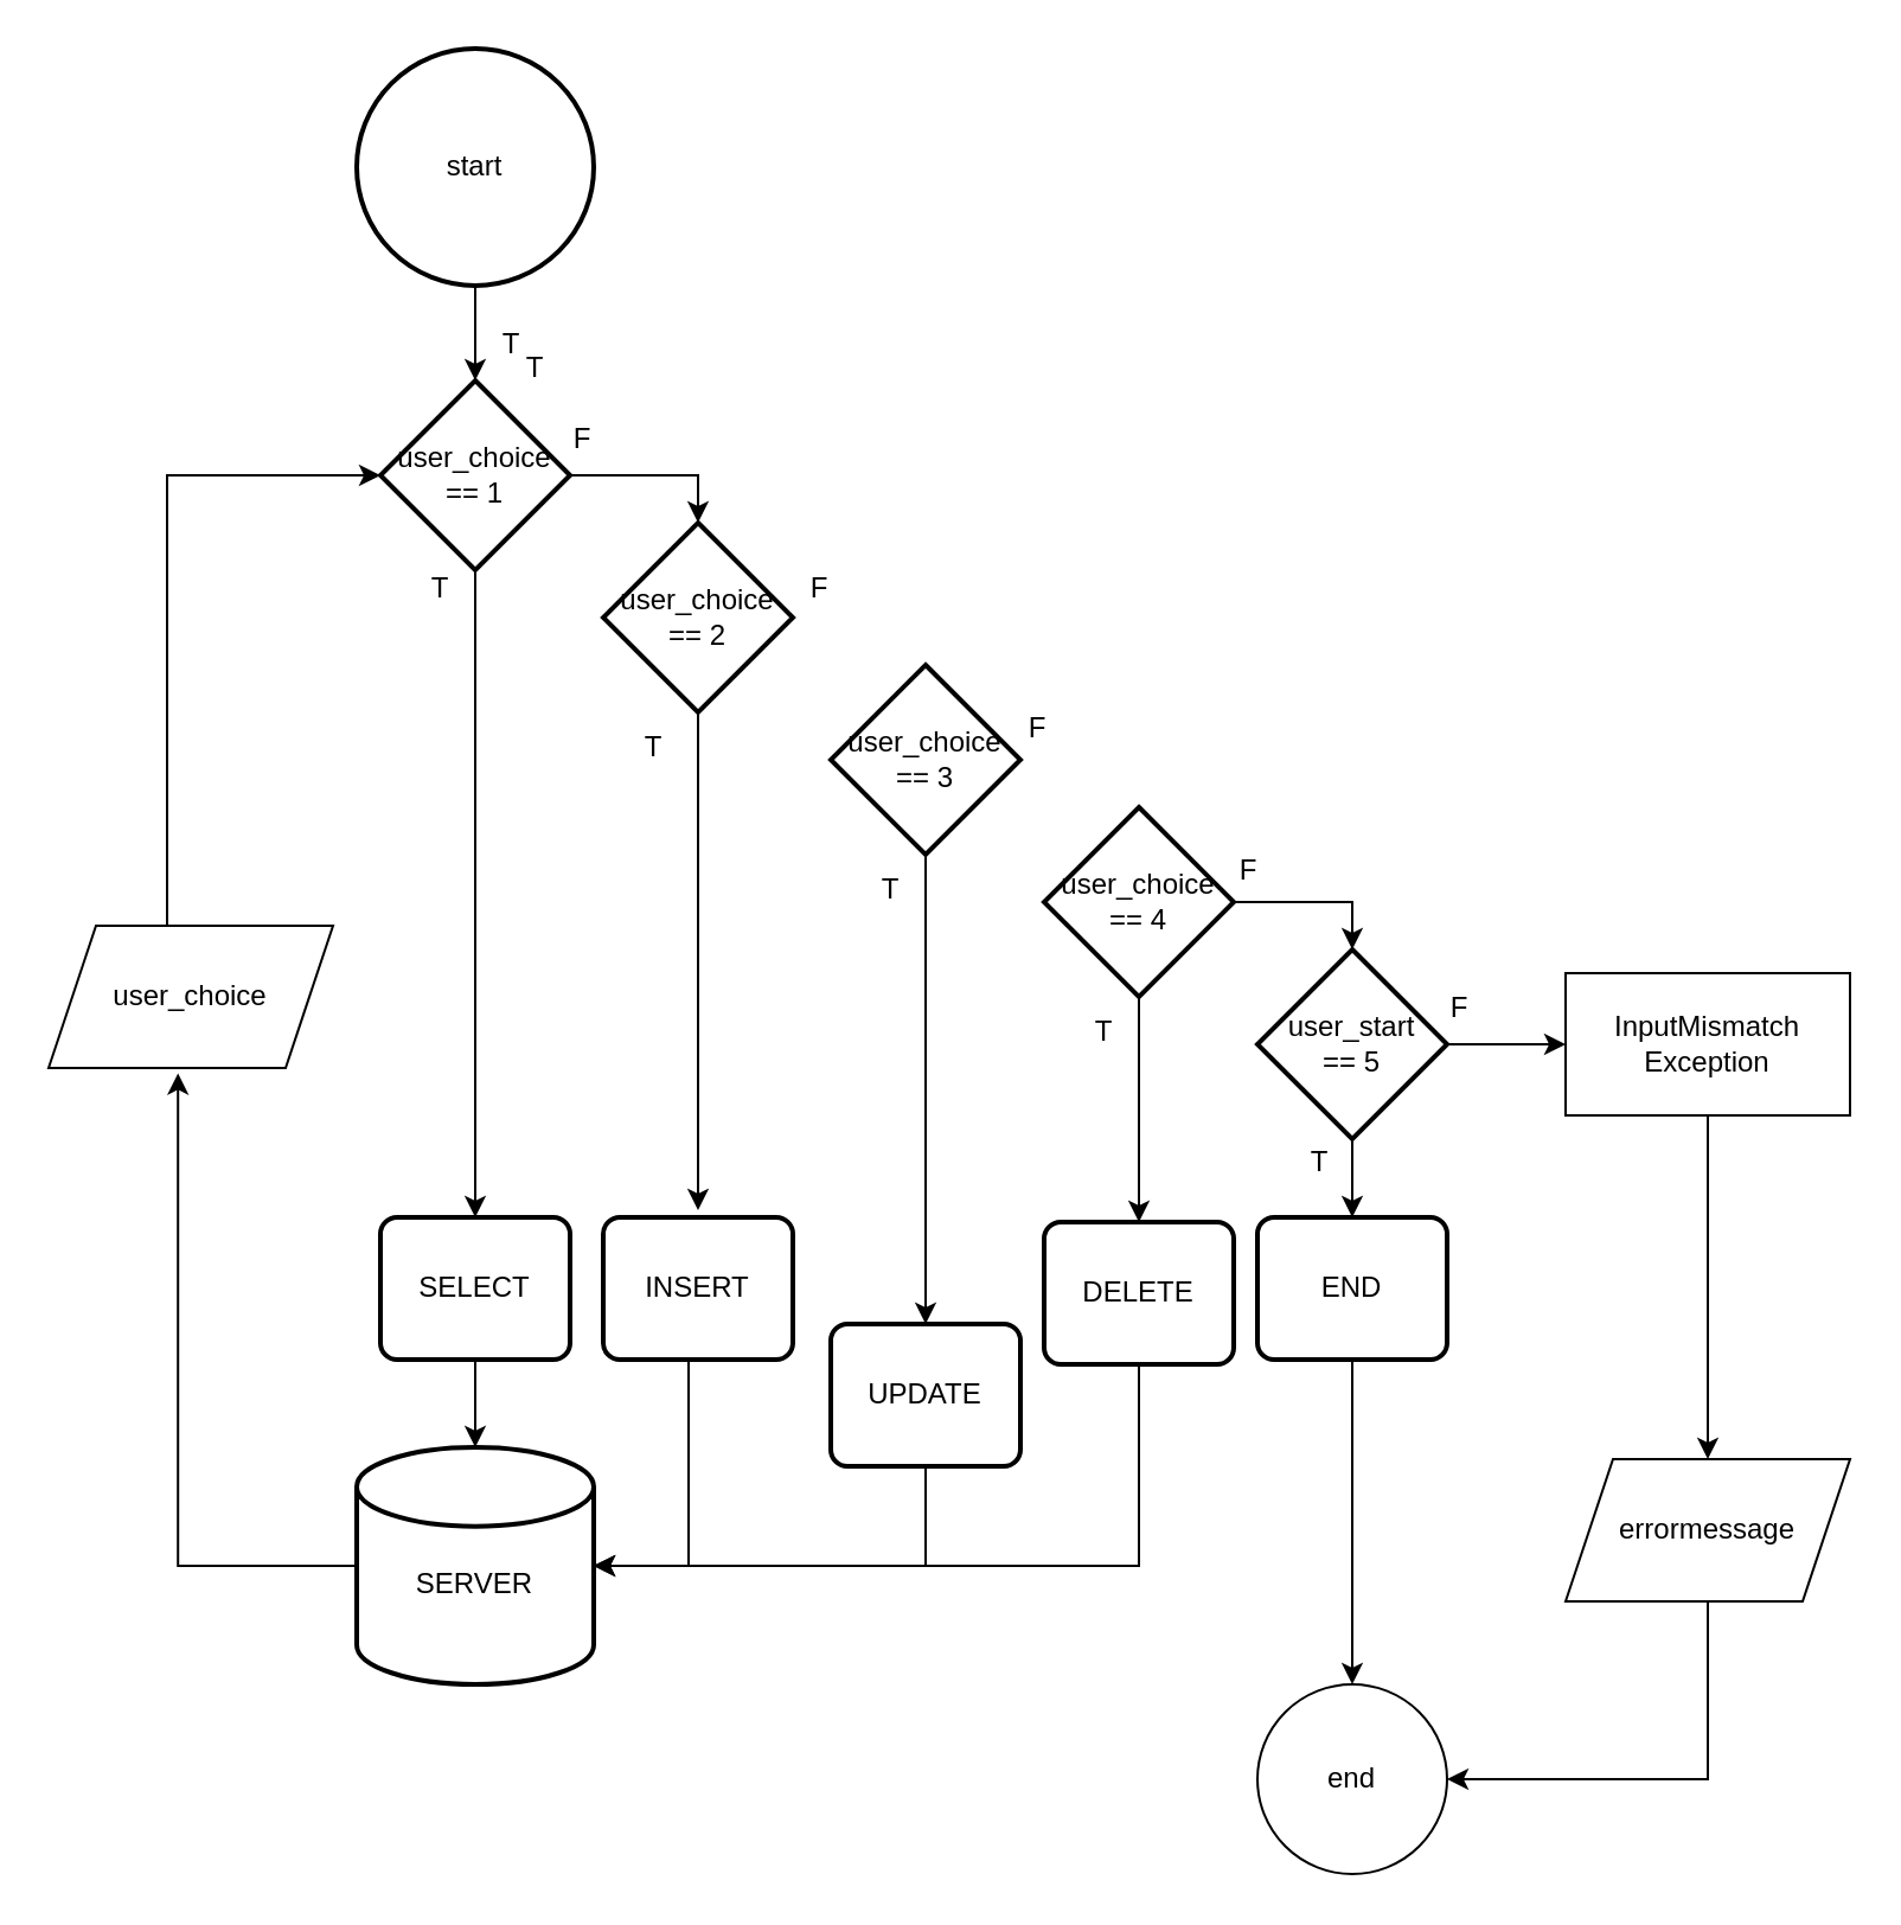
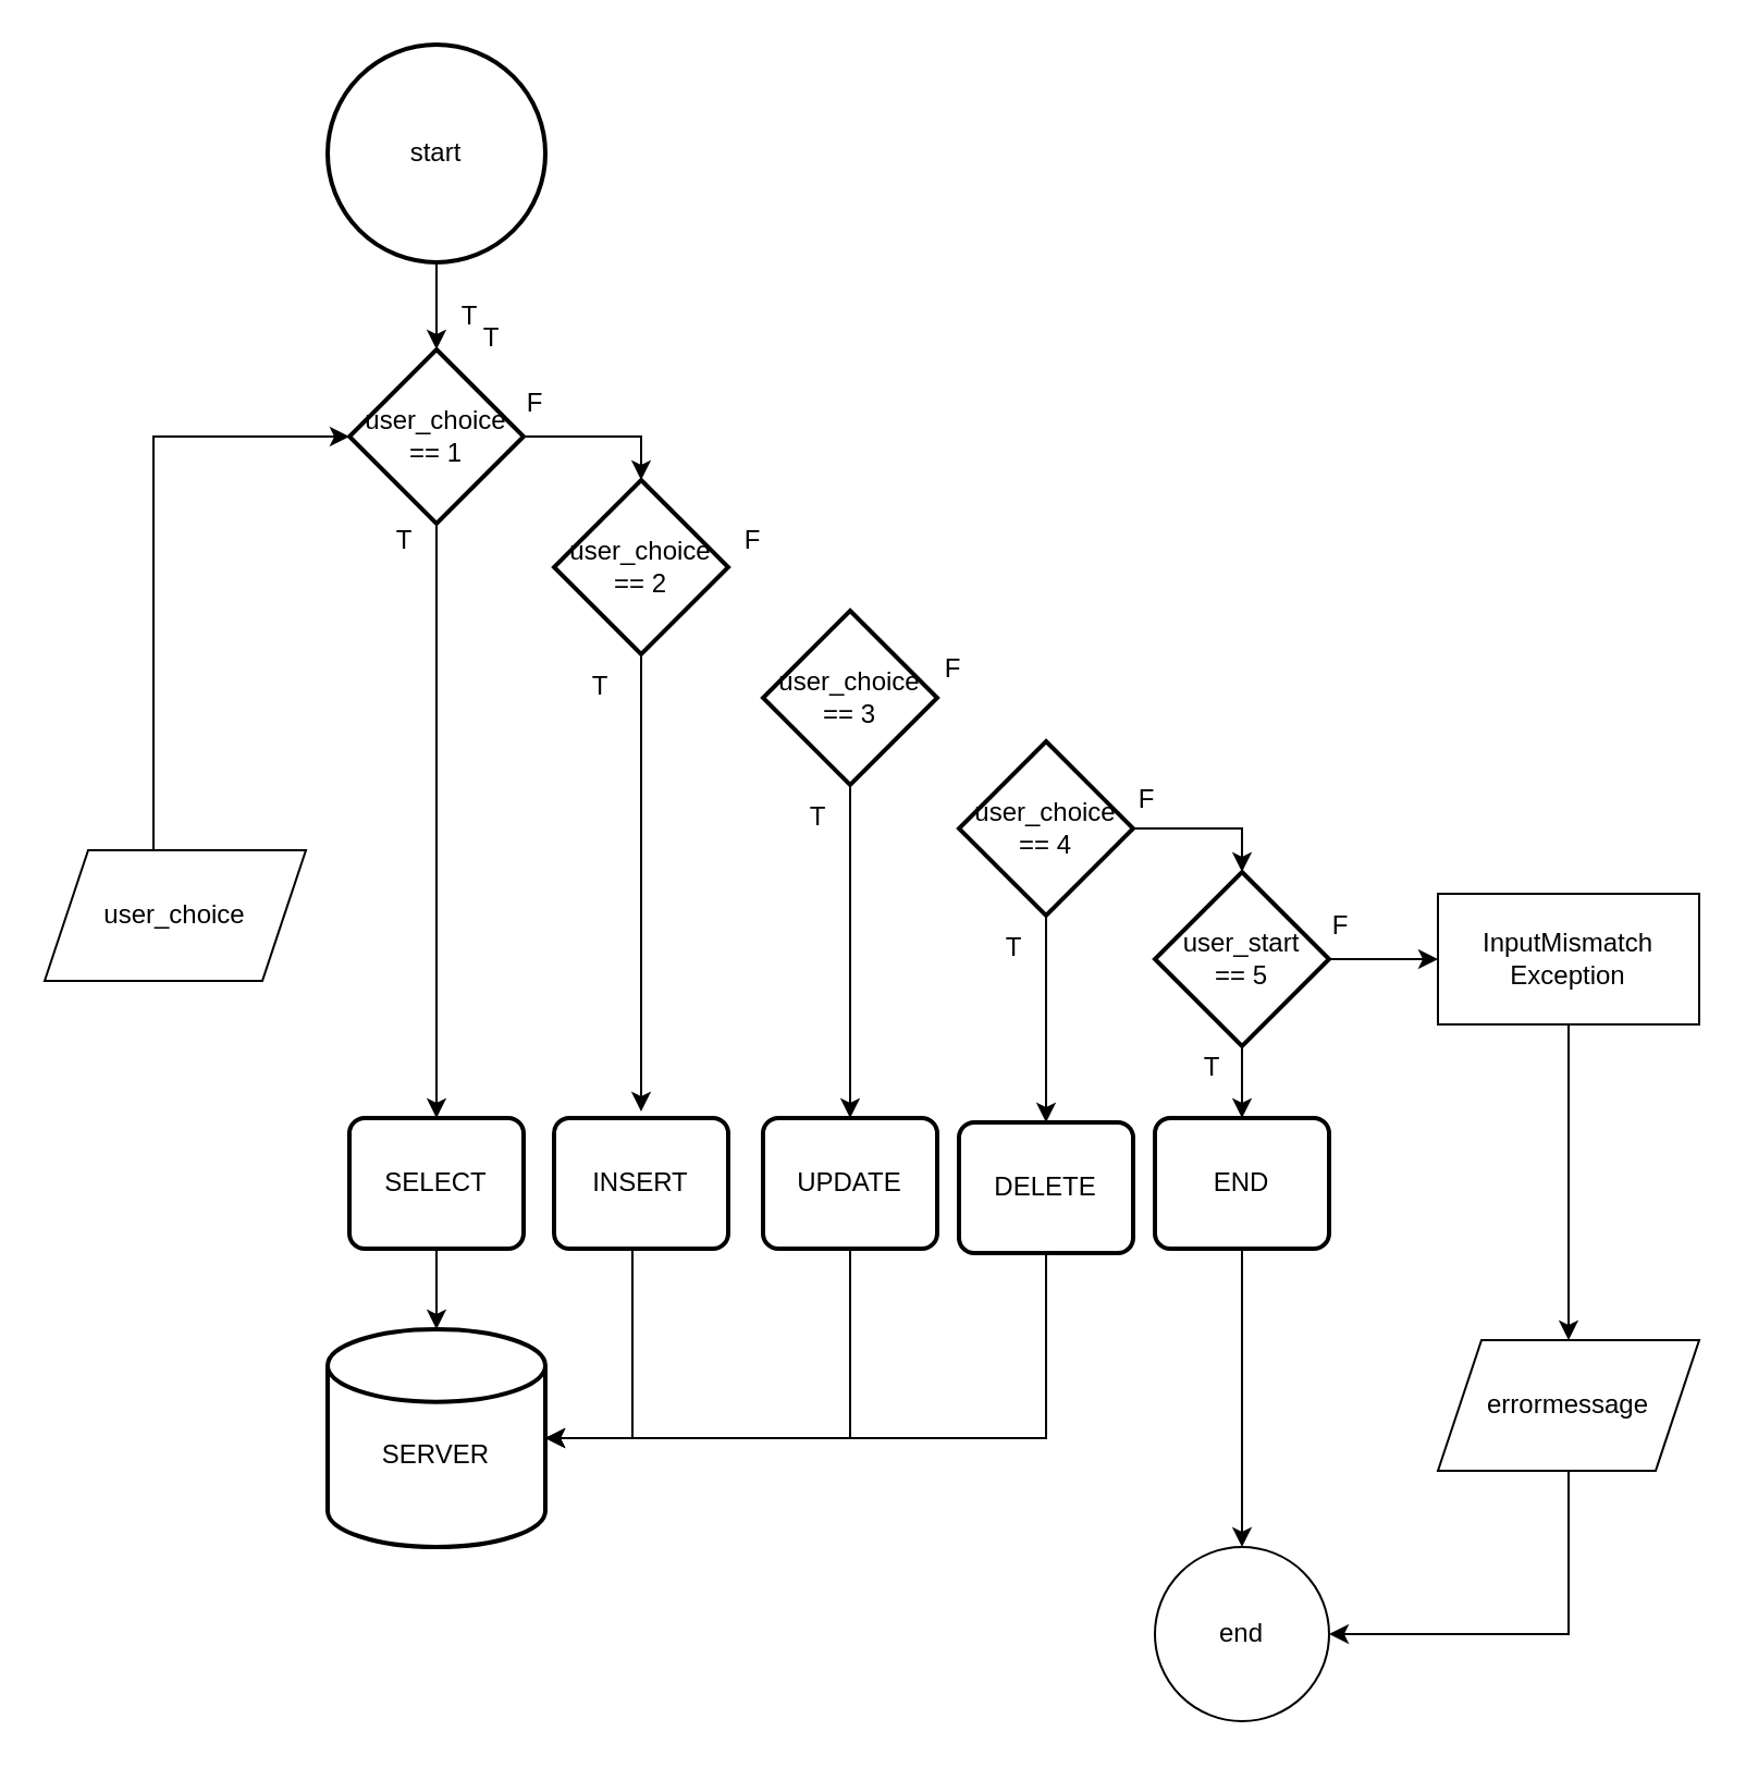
  <mxCell id="0" />
  <mxCell id="1" parent="0" />
  <mxCell id="2" style="edgeStyle=orthogonalEdgeStyle;rounded=0;orthogonalLoop=1;jettySize=auto;html=1;entryX=0.5;entryY=0;entryDx=0;entryDy=0;entryPerimeter=0;" edge="1" parent="1" source="3" target="6"><mxGeometry relative="1" as="geometry" /></mxCell>
  <mxCell id="3" value="start" style="strokeWidth=2;html=1;shape=mxgraph.flowchart.start_2;whiteSpace=wrap;" vertex="1" parent="1"><mxGeometry x="150" y="20" width="100" height="100" as="geometry" /></mxCell>
  <mxCell id="4" style="edgeStyle=orthogonalEdgeStyle;rounded=0;orthogonalLoop=1;jettySize=auto;html=1;entryX=0.5;entryY=0;entryDx=0;entryDy=0;entryPerimeter=0;" edge="1" parent="1" source="6" target="20"><mxGeometry relative="1" as="geometry" /></mxCell>
  <mxCell id="5" style="edgeStyle=orthogonalEdgeStyle;rounded=0;orthogonalLoop=1;jettySize=auto;html=1;entryX=0.5;entryY=0;entryDx=0;entryDy=0;" edge="1" parent="1" source="6" target="10"><mxGeometry relative="1" as="geometry" /></mxCell>
  <mxCell id="6" value="user_choice&lt;br&gt;== 1" style="strokeWidth=2;html=1;shape=mxgraph.flowchart.decision;whiteSpace=wrap;" vertex="1" parent="1"><mxGeometry x="160" y="160" width="80" height="80" as="geometry" /></mxCell>
- <mxCell id="7" style="edgeStyle=orthogonalEdgeStyle;rounded=0;orthogonalLoop=1;jettySize=auto;html=1;entryX=0.455;entryY=1.037;entryDx=0;entryDy=0;entryPerimeter=0;" edge="1" parent="1" source="8" target="30"><mxGeometry relative="1" as="geometry" /></mxCell>
  <mxCell id="8" value="&lt;br&gt;SERVER" style="strokeWidth=2;html=1;shape=mxgraph.flowchart.database;whiteSpace=wrap;" vertex="1" parent="1"><mxGeometry x="150" y="610" width="100" height="100" as="geometry" /></mxCell>
  <mxCell id="9" style="edgeStyle=orthogonalEdgeStyle;rounded=0;orthogonalLoop=1;jettySize=auto;html=1;entryX=0.5;entryY=0;entryDx=0;entryDy=0;entryPerimeter=0;" edge="1" parent="1" source="10" target="8"><mxGeometry relative="1" as="geometry" /></mxCell>
  <mxCell id="10" value="SELECT" style="rounded=1;whiteSpace=wrap;html=1;absoluteArcSize=1;arcSize=14;strokeWidth=2;" vertex="1" parent="1"><mxGeometry x="160" y="513" width="80" height="60" as="geometry" /></mxCell>
  <mxCell id="11" style="edgeStyle=orthogonalEdgeStyle;rounded=0;orthogonalLoop=1;jettySize=auto;html=1;entryX=1;entryY=0.5;entryDx=0;entryDy=0;entryPerimeter=0;" edge="1" parent="1" source="12" target="8"><mxGeometry relative="1" as="geometry"><Array as="points"><mxPoint x="290" y="660" /></Array></mxGeometry></mxCell>
  <mxCell id="12" value="INSERT" style="rounded=1;whiteSpace=wrap;html=1;absoluteArcSize=1;arcSize=14;strokeWidth=2;" vertex="1" parent="1"><mxGeometry x="254" y="513" width="80" height="60" as="geometry" /></mxCell>
  <mxCell id="13" style="edgeStyle=orthogonalEdgeStyle;rounded=0;orthogonalLoop=1;jettySize=auto;html=1;entryX=1;entryY=0.5;entryDx=0;entryDy=0;entryPerimeter=0;" edge="1" parent="1" source="14" target="8"><mxGeometry relative="1" as="geometry"><Array as="points"><mxPoint x="390" y="660" /></Array></mxGeometry></mxCell>
- <mxCell id="14" value="UPDATE" style="rounded=1;whiteSpace=wrap;html=1;absoluteArcSize=1;arcSize=14;strokeWidth=2;" vertex="1" parent="1"><mxGeometry x="350" y="558" width="80" height="60" as="geometry" /></mxCell>
+ <mxCell id="14" value="UPDATE" style="rounded=1;whiteSpace=wrap;html=1;absoluteArcSize=1;arcSize=14;strokeWidth=2;" vertex="1" parent="1"><mxGeometry x="350" y="513" width="80" height="60" as="geometry" /></mxCell>
  <mxCell id="15" style="edgeStyle=orthogonalEdgeStyle;rounded=0;orthogonalLoop=1;jettySize=auto;html=1;entryX=1;entryY=0.5;entryDx=0;entryDy=0;entryPerimeter=0;" edge="1" parent="1" source="16" target="8"><mxGeometry relative="1" as="geometry"><Array as="points"><mxPoint x="480" y="660" /></Array></mxGeometry></mxCell>
  <mxCell id="16" value="DELETE" style="rounded=1;whiteSpace=wrap;html=1;absoluteArcSize=1;arcSize=14;strokeWidth=2;" vertex="1" parent="1"><mxGeometry x="440" y="515" width="80" height="60" as="geometry" /></mxCell>
  <mxCell id="17" style="edgeStyle=orthogonalEdgeStyle;rounded=0;orthogonalLoop=1;jettySize=auto;html=1;entryX=0.5;entryY=0;entryDx=0;entryDy=0;" edge="1" parent="1" source="18" target="45"><mxGeometry relative="1" as="geometry" /></mxCell>
  <mxCell id="18" value="END" style="rounded=1;whiteSpace=wrap;html=1;absoluteArcSize=1;arcSize=14;strokeWidth=2;" vertex="1" parent="1"><mxGeometry x="530" y="513" width="80" height="60" as="geometry" /></mxCell>
  <mxCell id="19" style="edgeStyle=orthogonalEdgeStyle;rounded=0;orthogonalLoop=1;jettySize=auto;html=1;" edge="1" parent="1" source="20"><mxGeometry relative="1" as="geometry"><mxPoint x="294" y="510" as="targetPoint" /></mxGeometry></mxCell>
  <mxCell id="20" value="user_choice&lt;br&gt;== 2" style="strokeWidth=2;html=1;shape=mxgraph.flowchart.decision;whiteSpace=wrap;" vertex="1" parent="1"><mxGeometry x="254" y="220" width="80" height="80" as="geometry" /></mxCell>
  <mxCell id="21" style="edgeStyle=orthogonalEdgeStyle;rounded=0;orthogonalLoop=1;jettySize=auto;html=1;entryX=0.5;entryY=0;entryDx=0;entryDy=0;entryPerimeter=0;exitX=1;exitY=0.5;exitDx=0;exitDy=0;exitPerimeter=0;" edge="1" parent="1" source="23" target="28"><mxGeometry relative="1" as="geometry"><mxPoint x="534" y="366" as="sourcePoint" /><Array as="points"><mxPoint x="570" y="380" /></Array></mxGeometry></mxCell>
  <mxCell id="22" style="edgeStyle=orthogonalEdgeStyle;rounded=0;orthogonalLoop=1;jettySize=auto;html=1;entryX=0.5;entryY=0;entryDx=0;entryDy=0;" edge="1" parent="1" source="23" target="16"><mxGeometry relative="1" as="geometry" /></mxCell>
  <mxCell id="23" value="user_choice&lt;br&gt;== 4" style="strokeWidth=2;html=1;shape=mxgraph.flowchart.decision;whiteSpace=wrap;" vertex="1" parent="1"><mxGeometry x="440" y="340" width="80" height="80" as="geometry" /></mxCell>
  <mxCell id="24" style="edgeStyle=orthogonalEdgeStyle;rounded=0;orthogonalLoop=1;jettySize=auto;html=1;entryX=0.5;entryY=0;entryDx=0;entryDy=0;" edge="1" parent="1" source="25" target="14"><mxGeometry relative="1" as="geometry" /></mxCell>
  <mxCell id="25" value="user_choice&lt;br&gt;== 3" style="strokeWidth=2;html=1;shape=mxgraph.flowchart.decision;whiteSpace=wrap;" vertex="1" parent="1"><mxGeometry x="350" y="280" width="80" height="80" as="geometry" /></mxCell>
  <mxCell id="26" style="edgeStyle=orthogonalEdgeStyle;rounded=0;orthogonalLoop=1;jettySize=auto;html=1;entryX=0.5;entryY=0;entryDx=0;entryDy=0;" edge="1" parent="1" source="28" target="18"><mxGeometry relative="1" as="geometry" /></mxCell>
  <mxCell id="27" style="edgeStyle=orthogonalEdgeStyle;rounded=0;orthogonalLoop=1;jettySize=auto;html=1;entryX=0;entryY=0.5;entryDx=0;entryDy=0;" edge="1" parent="1" source="28" target="44"><mxGeometry relative="1" as="geometry" /></mxCell>
  <mxCell id="28" value="user_start&lt;br&gt;== 5" style="strokeWidth=2;html=1;shape=mxgraph.flowchart.decision;whiteSpace=wrap;" vertex="1" parent="1"><mxGeometry x="530" y="400" width="80" height="80" as="geometry" /></mxCell>
  <mxCell id="29" style="edgeStyle=orthogonalEdgeStyle;rounded=0;orthogonalLoop=1;jettySize=auto;html=1;entryX=0;entryY=0.5;entryDx=0;entryDy=0;entryPerimeter=0;" edge="1" parent="1" source="30" target="6"><mxGeometry relative="1" as="geometry"><Array as="points"><mxPoint x="70" y="200" /></Array></mxGeometry></mxCell>
  <mxCell id="30" value="user_choice" style="shape=parallelogram;perimeter=parallelogramPerimeter;whiteSpace=wrap;html=1;fixedSize=1;" vertex="1" parent="1"><mxGeometry x="20" y="390" width="120" height="60" as="geometry" /></mxCell>
  <mxCell id="31" value="T" style="text;html=1;align=center;verticalAlign=middle;resizable=0;points=[];autosize=1;strokeColor=none;fillColor=none;" vertex="1" parent="1"><mxGeometry x="200" y="130" width="30" height="30" as="geometry" /></mxCell>
  <mxCell id="32" value="T" style="text;html=1;align=center;verticalAlign=middle;resizable=0;points=[];autosize=1;strokeColor=none;fillColor=none;" vertex="1" parent="1"><mxGeometry x="210" y="140" width="30" height="30" as="geometry" /></mxCell>
  <mxCell id="33" value="F" style="text;html=1;align=center;verticalAlign=middle;resizable=0;points=[];autosize=1;strokeColor=none;fillColor=none;" vertex="1" parent="1"><mxGeometry x="330" y="233" width="30" height="30" as="geometry" /></mxCell>
  <mxCell id="34" value="T" style="text;html=1;align=center;verticalAlign=middle;resizable=0;points=[];autosize=1;strokeColor=none;fillColor=none;" vertex="1" parent="1"><mxGeometry x="541" y="475" width="30" height="30" as="geometry" /></mxCell>
  <mxCell id="35" value="T" style="text;html=1;align=center;verticalAlign=middle;resizable=0;points=[];autosize=1;strokeColor=none;fillColor=none;" vertex="1" parent="1"><mxGeometry x="450" y="420" width="30" height="30" as="geometry" /></mxCell>
  <mxCell id="36" value="T" style="text;html=1;align=center;verticalAlign=middle;resizable=0;points=[];autosize=1;strokeColor=none;fillColor=none;" vertex="1" parent="1"><mxGeometry x="360" y="360" width="30" height="30" as="geometry" /></mxCell>
  <mxCell id="37" value="T" style="text;html=1;align=center;verticalAlign=middle;resizable=0;points=[];autosize=1;strokeColor=none;fillColor=none;" vertex="1" parent="1"><mxGeometry x="260" y="300" width="30" height="30" as="geometry" /></mxCell>
  <mxCell id="38" value="T" style="text;html=1;align=center;verticalAlign=middle;resizable=0;points=[];autosize=1;strokeColor=none;fillColor=none;" vertex="1" parent="1"><mxGeometry x="170" y="233" width="30" height="30" as="geometry" /></mxCell>
  <mxCell id="39" value="F" style="text;html=1;align=center;verticalAlign=middle;resizable=0;points=[];autosize=1;strokeColor=none;fillColor=none;" vertex="1" parent="1"><mxGeometry x="230" y="170" width="30" height="30" as="geometry" /></mxCell>
  <mxCell id="40" value="F" style="text;html=1;align=center;verticalAlign=middle;resizable=0;points=[];autosize=1;strokeColor=none;fillColor=none;" vertex="1" parent="1"><mxGeometry x="511" y="352" width="30" height="30" as="geometry" /></mxCell>
  <mxCell id="41" value="F" style="text;html=1;align=center;verticalAlign=middle;resizable=0;points=[];autosize=1;strokeColor=none;fillColor=none;" vertex="1" parent="1"><mxGeometry x="600" y="410" width="30" height="30" as="geometry" /></mxCell>
  <mxCell id="42" value="F" style="text;html=1;align=center;verticalAlign=middle;resizable=0;points=[];autosize=1;strokeColor=none;fillColor=none;" vertex="1" parent="1"><mxGeometry x="422" y="292" width="30" height="30" as="geometry" /></mxCell>
  <mxCell id="43" style="edgeStyle=orthogonalEdgeStyle;rounded=0;orthogonalLoop=1;jettySize=auto;html=1;entryX=0.5;entryY=0;entryDx=0;entryDy=0;" edge="1" parent="1" source="44" target="47"><mxGeometry relative="1" as="geometry" /></mxCell>
  <mxCell id="44" value="InputMismatch&lt;br&gt;Exception" style="rounded=0;whiteSpace=wrap;html=1;" vertex="1" parent="1"><mxGeometry x="660" y="410" width="120" height="60" as="geometry" /></mxCell>
  <mxCell id="45" value="end" style="ellipse;whiteSpace=wrap;html=1;aspect=fixed;" vertex="1" parent="1"><mxGeometry x="530" y="710" width="80" height="80" as="geometry" /></mxCell>
  <mxCell id="46" style="edgeStyle=orthogonalEdgeStyle;rounded=0;orthogonalLoop=1;jettySize=auto;html=1;entryX=1;entryY=0.5;entryDx=0;entryDy=0;" edge="1" parent="1" source="47" target="45"><mxGeometry relative="1" as="geometry"><Array as="points"><mxPoint x="720" y="750" /></Array></mxGeometry></mxCell>
  <mxCell id="47" value="errormessage" style="shape=parallelogram;perimeter=parallelogramPerimeter;whiteSpace=wrap;html=1;fixedSize=1;" vertex="1" parent="1"><mxGeometry x="660" y="615" width="120" height="60" as="geometry" /></mxCell>
